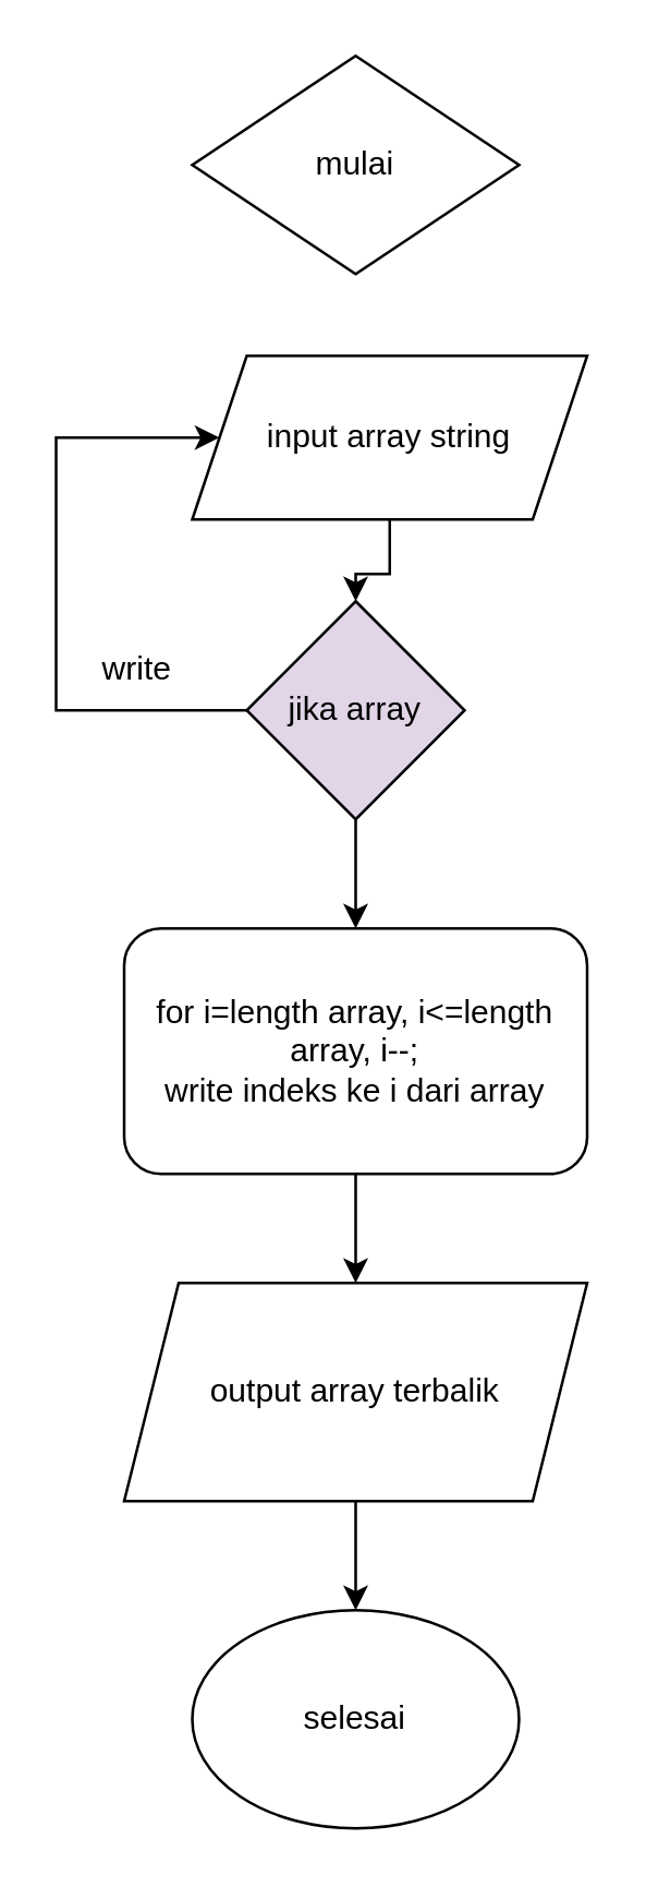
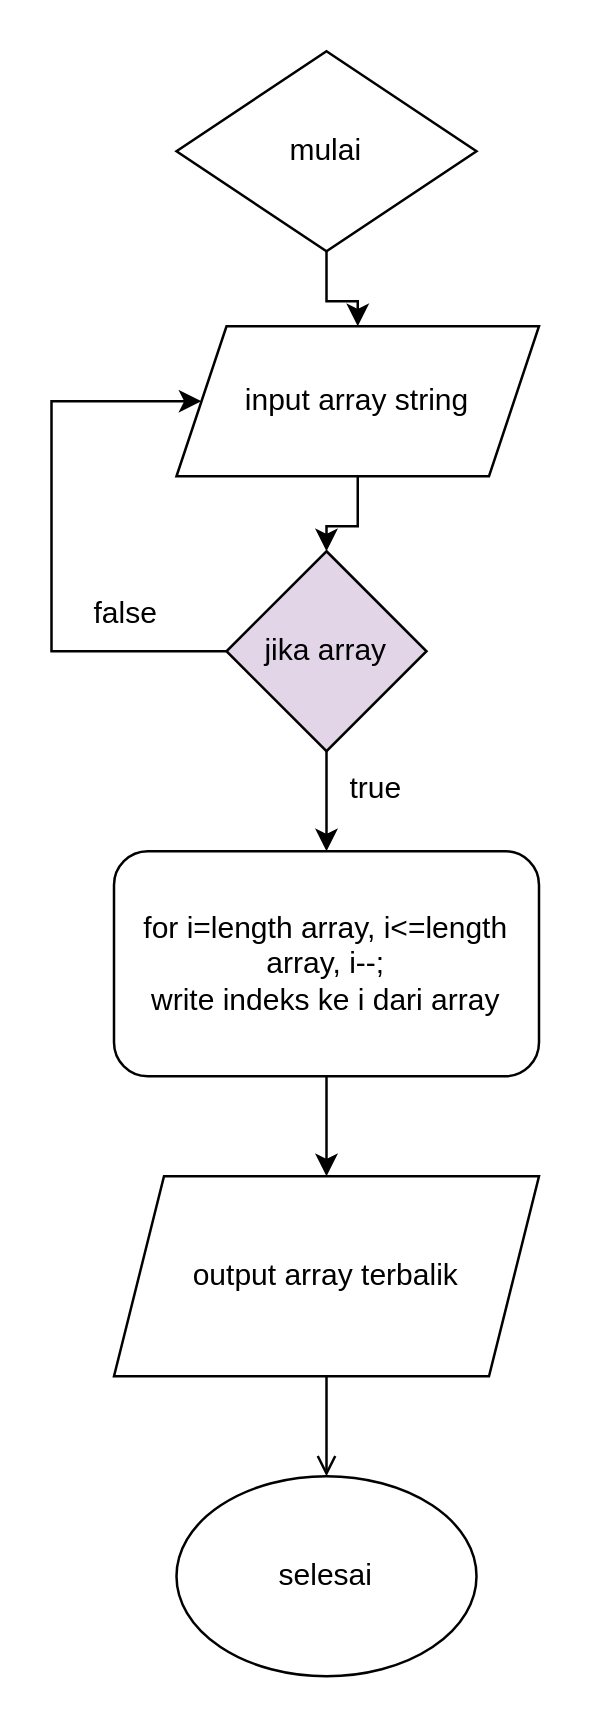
  <mxCell id="0" />
  <mxCell id="1" parent="0" />
+ <mxCell id="2" value="" style="edgeStyle=orthogonalEdgeStyle;rounded=0;orthogonalLoop=1;jettySize=auto;html=1;" edge="1" parent="1" source="3" target="5"><mxGeometry relative="1" as="geometry" /></mxCell>
  <mxCell id="3" value="mulai" style="rhombus;whiteSpace=wrap;html=1;" vertex="1" parent="1"><mxGeometry x="70" y="20" width="120" height="80" as="geometry" /></mxCell>
  <mxCell id="4" value="" style="edgeStyle=orthogonalEdgeStyle;rounded=0;orthogonalLoop=1;jettySize=auto;html=1;" edge="1" parent="1" source="5" target="8"><mxGeometry relative="1" as="geometry" /></mxCell>
  <mxCell id="5" value="input array string" style="shape=parallelogram;perimeter=parallelogramPerimeter;whiteSpace=wrap;html=1;fixedSize=1;" vertex="1" parent="1"><mxGeometry x="70" y="130" width="145" height="60" as="geometry" /></mxCell>
  <mxCell id="6" style="edgeStyle=orthogonalEdgeStyle;rounded=0;orthogonalLoop=1;jettySize=auto;html=1;exitX=0;exitY=0.5;exitDx=0;exitDy=0;entryX=0;entryY=0.5;entryDx=0;entryDy=0;" edge="1" parent="1" source="8" target="5"><mxGeometry relative="1" as="geometry"><mxPoint x="0" y="100" as="targetPoint" /><Array as="points"><mxPoint x="20" y="260" /><mxPoint x="20" y="160" /></Array></mxGeometry></mxCell>
  <mxCell id="7" value="" style="edgeStyle=orthogonalEdgeStyle;rounded=0;orthogonalLoop=1;jettySize=auto;html=1;" edge="1" parent="1" source="8" target="10"><mxGeometry relative="1" as="geometry" /></mxCell>
  <mxCell id="8" value="jika array" style="rhombus;whiteSpace=wrap;html=1;fillColor=#e1d5e7;" vertex="1" parent="1"><mxGeometry x="90" y="220" width="80" height="80" as="geometry" /></mxCell>
  <mxCell id="9" value="" style="edgeStyle=orthogonalEdgeStyle;rounded=0;orthogonalLoop=1;jettySize=auto;html=1;" edge="1" parent="1" source="10" target="12"><mxGeometry relative="1" as="geometry" /></mxCell>
  <mxCell id="10" value="for i=length array, i&amp;lt;=length array, i--;&lt;br&gt;write indeks ke i dari array" style="rounded=1;whiteSpace=wrap;html=1;" vertex="1" parent="1"><mxGeometry x="45" y="340" width="170" height="90" as="geometry" /></mxCell>
- <mxCell id="11" value="" style="edgeStyle=orthogonalEdgeStyle;rounded=0;orthogonalLoop=1;jettySize=auto;html=1;" edge="1" parent="1" source="12" target="13"><mxGeometry relative="1" as="geometry" /></mxCell>
+ <mxCell id="11" value="" style="edgeStyle=orthogonalEdgeStyle;rounded=0;orthogonalLoop=1;jettySize=auto;html=1;endArrow=open;" edge="1" parent="1" source="12" target="13"><mxGeometry relative="1" as="geometry" /></mxCell>
  <mxCell id="12" value="output array terbalik" style="shape=parallelogram;perimeter=parallelogramPerimeter;whiteSpace=wrap;html=1;fixedSize=1;" vertex="1" parent="1"><mxGeometry x="45" y="470" width="170" height="80" as="geometry" /></mxCell>
  <mxCell id="13" value="selesai" style="ellipse;whiteSpace=wrap;html=1;" vertex="1" parent="1"><mxGeometry x="70" y="590" width="120" height="80" as="geometry" /></mxCell>
- <mxCell id="15" value="write" style="text;html=1;strokeColor=none;fillColor=none;align=center;verticalAlign=middle;whiteSpace=wrap;rounded=0;" vertex="1" parent="1"><mxGeometry x="20" y="230" width="60" height="30" as="geometry" /></mxCell>
+ <mxCell id="14" value="true" style="text;html=1;strokeColor=none;fillColor=none;align=center;verticalAlign=middle;whiteSpace=wrap;rounded=0;" vertex="1" parent="1"><mxGeometry x="120" y="300" width="60" height="30" as="geometry" /></mxCell>
+ <mxCell id="15" value="false" style="text;html=1;strokeColor=none;fillColor=none;align=center;verticalAlign=middle;whiteSpace=wrap;rounded=0;" vertex="1" parent="1"><mxGeometry x="20" y="230" width="60" height="30" as="geometry" /></mxCell>
